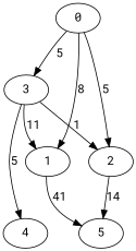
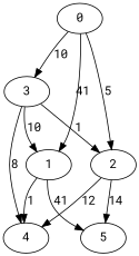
  digraph {
    fontname="Roboto Mono"
    node [fontname="Roboto Mono"]
    edge [fontname="Roboto Mono"]
    1
    4
    5
    3
    2
    0
+   1 -> 4 [label=1]
    1 -> 5 [label=41]
-   3 -> 1 [label=11]
-   3 -> 4 [label=5]
+   3 -> 1 [label=10]
+   3 -> 4 [label=8]
    3 -> 2 [label=1]
+   2 -> 4 [label=12]
    2 -> 5 [label=14]
-   0 -> 1 [label=8]
-   0 -> 3 [label=5]
+   0 -> 1 [label=41]
+   0 -> 3 [label=10]
    0 -> 2 [label=5]
  }
